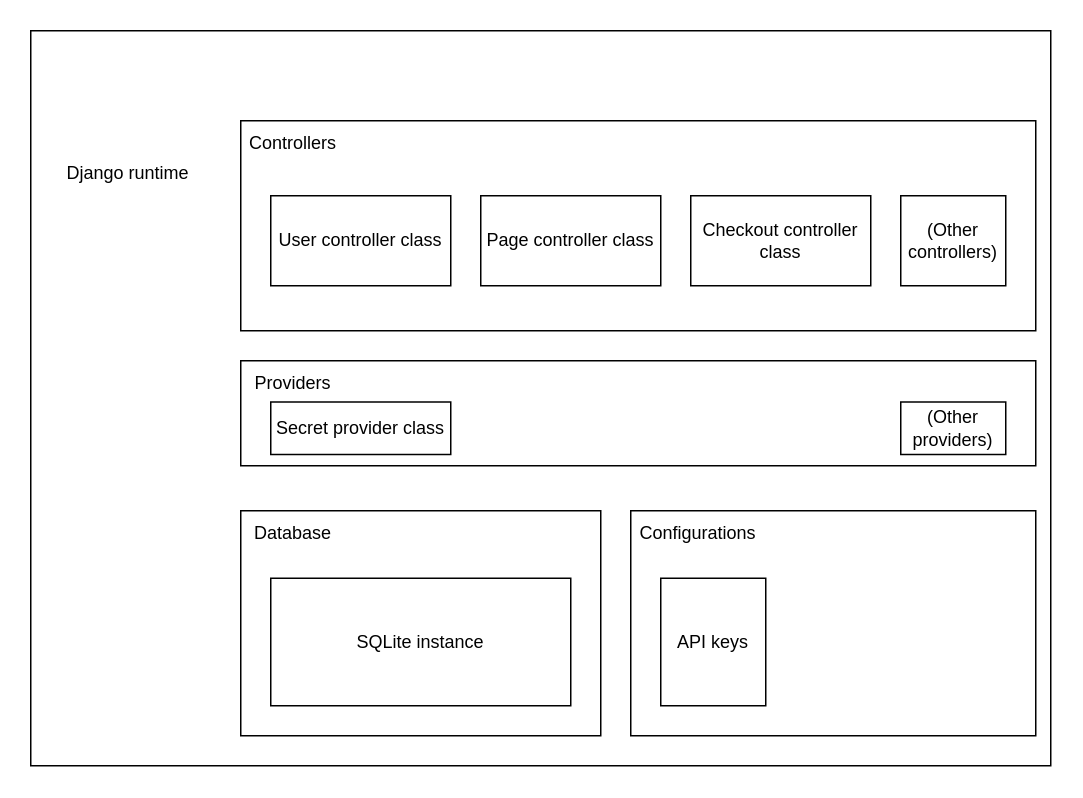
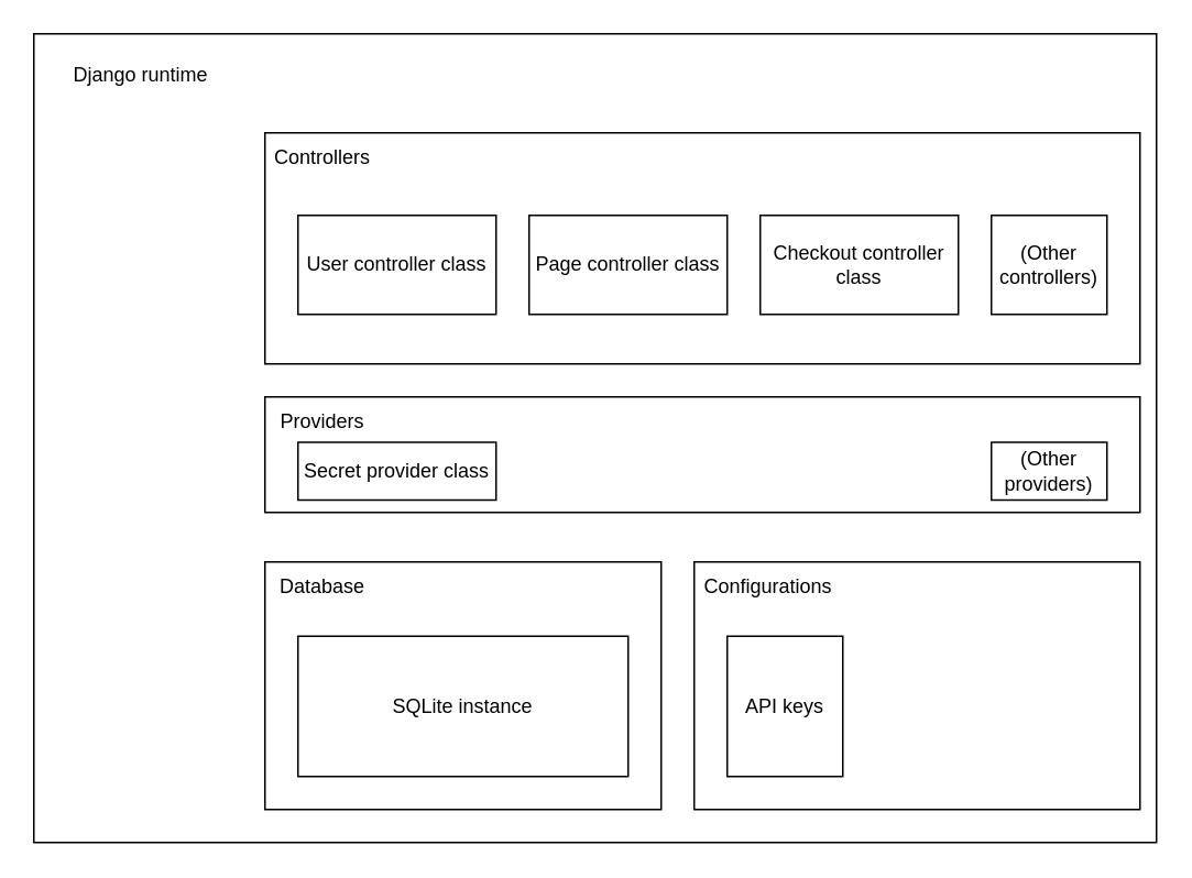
  <mxCell id="0" />
  <mxCell id="1" parent="0" />
  <mxCell id="2" value="" style="rounded=0;whiteSpace=wrap;html=1;" vertex="1" parent="1"><mxGeometry x="20" y="20" width="680" height="490" as="geometry" /></mxCell>
- <mxCell id="3" value="Django runtime" style="text;html=1;strokeColor=none;fillColor=none;align=center;verticalAlign=middle;whiteSpace=wrap;rounded=0;" vertex="1" parent="1"><mxGeometry x="30" y="100" width="110" height="30" as="geometry" /></mxCell>
+ <mxCell id="3" value="Django runtime" style="text;html=1;strokeColor=none;fillColor=none;align=center;verticalAlign=middle;whiteSpace=wrap;rounded=0;" vertex="1" parent="1"><mxGeometry x="30" y="30" width="110" height="30" as="geometry" /></mxCell>
  <mxCell id="4" value="" style="rounded=0;whiteSpace=wrap;html=1;" vertex="1" parent="1"><mxGeometry x="160" y="80" width="530" height="140" as="geometry" /></mxCell>
  <mxCell id="5" value="Controllers" style="text;html=1;strokeColor=none;fillColor=none;align=center;verticalAlign=middle;whiteSpace=wrap;rounded=0;" vertex="1" parent="1"><mxGeometry x="160" y="80" width="70" height="30" as="geometry" /></mxCell>
  <mxCell id="6" value="&lt;div&gt;User controller class&lt;br&gt;&lt;/div&gt;" style="rounded=0;whiteSpace=wrap;html=1;" vertex="1" parent="1"><mxGeometry x="180" y="130" width="120" height="60" as="geometry" /></mxCell>
  <mxCell id="7" value="Page controller class" style="rounded=0;whiteSpace=wrap;html=1;" vertex="1" parent="1"><mxGeometry x="320" y="130" width="120" height="60" as="geometry" /></mxCell>
  <mxCell id="8" value="Checkout controller class" style="rounded=0;whiteSpace=wrap;html=1;" vertex="1" parent="1"><mxGeometry x="460" y="130" width="120" height="60" as="geometry" /></mxCell>
  <mxCell id="9" value="(Other controllers)" style="rounded=0;whiteSpace=wrap;html=1;" vertex="1" parent="1"><mxGeometry x="600" y="130" width="70" height="60" as="geometry" /></mxCell>
  <mxCell id="10" value="" style="rounded=0;whiteSpace=wrap;html=1;" vertex="1" parent="1"><mxGeometry x="160" y="240" width="530" height="70" as="geometry" /></mxCell>
  <mxCell id="11" value="Providers" style="text;html=1;strokeColor=none;fillColor=none;align=center;verticalAlign=middle;whiteSpace=wrap;rounded=0;" vertex="1" parent="1"><mxGeometry x="160" y="240" width="70" height="30" as="geometry" /></mxCell>
  <mxCell id="12" value="Secret provider class" style="rounded=0;whiteSpace=wrap;html=1;" vertex="1" parent="1"><mxGeometry x="180" y="267.5" width="120" height="35" as="geometry" /></mxCell>
  <mxCell id="13" value="(Other providers)" style="rounded=0;whiteSpace=wrap;html=1;" vertex="1" parent="1"><mxGeometry x="600" y="267.5" width="70" height="35" as="geometry" /></mxCell>
  <mxCell id="14" value="" style="rounded=0;whiteSpace=wrap;html=1;" vertex="1" parent="1"><mxGeometry x="160" y="340" width="240" height="150" as="geometry" /></mxCell>
  <mxCell id="15" value="Database" style="text;html=1;strokeColor=none;fillColor=none;align=center;verticalAlign=middle;whiteSpace=wrap;rounded=0;" vertex="1" parent="1"><mxGeometry x="160" y="340" width="70" height="30" as="geometry" /></mxCell>
  <mxCell id="16" value="SQLite instance" style="rounded=0;whiteSpace=wrap;html=1;" vertex="1" parent="1"><mxGeometry x="180" y="385" width="200" height="85" as="geometry" /></mxCell>
  <mxCell id="17" value="" style="rounded=0;whiteSpace=wrap;html=1;" vertex="1" parent="1"><mxGeometry x="420" y="340" width="270" height="150" as="geometry" /></mxCell>
  <mxCell id="18" value="Configurations" style="text;html=1;strokeColor=none;fillColor=none;align=center;verticalAlign=middle;whiteSpace=wrap;rounded=0;" vertex="1" parent="1"><mxGeometry x="420" y="340" width="90" height="30" as="geometry" /></mxCell>
  <mxCell id="19" value="API keys" style="rounded=0;whiteSpace=wrap;html=1;" vertex="1" parent="1"><mxGeometry x="440" y="385" width="70" height="85" as="geometry" /></mxCell>
